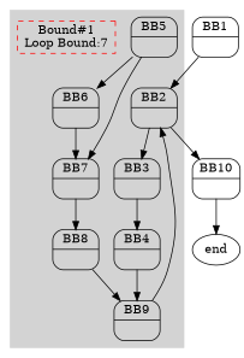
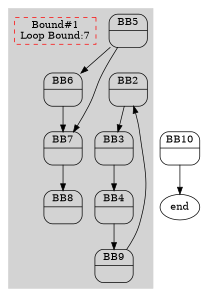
  digraph {
    node [shape=Mrecord]
    n1 [label="{<f0> BB2|<f1> }"]
    n2 [label="{<f0> BB3|<f1> }"]
    n3 [label="{<f0> BB4|<f1> }"]
    n4 [label="{<f0> BB5|<f1> }"]
    n5 [label="{<f0> BB9|<f1> }"]
    n6 [label="{<f0> BB6|<f1> }"]
    n7 [label="{<f0> BB7|<f1> }"]
    n8 [label="{<f0> BB8|<f1> }"]
    n9 [color=red label="Bound#1\nLoop Bound:7" shape=box style=dashed width=1]
-   n10 [label="{<f0> BB1|<f1> }"]
    n11 [label="{<f0> BB10|<f1> }"]
    end [shape=""]
    subgraph cluster_1 {
      color=lightgrey
      style=filled
      n1
      n2
      n3
      n4
      n5
      n6
      n7
      n8
      n9
    }
    subgraph sub_2 {
      n1
      n2
      n3
      n4
      n5
      n6
      n7
      n8
-     n10
      n11
    }
    n1 -> n2
-   n1 -> n11
    n2 -> n3
    n3 -> n5
    n4 -> n6
    n4 -> n7
    n5 -> n1
    n6 -> n7
    n7 -> n8
-   n8 -> n5
-   n10 -> n1
    n11 -> end
  }
